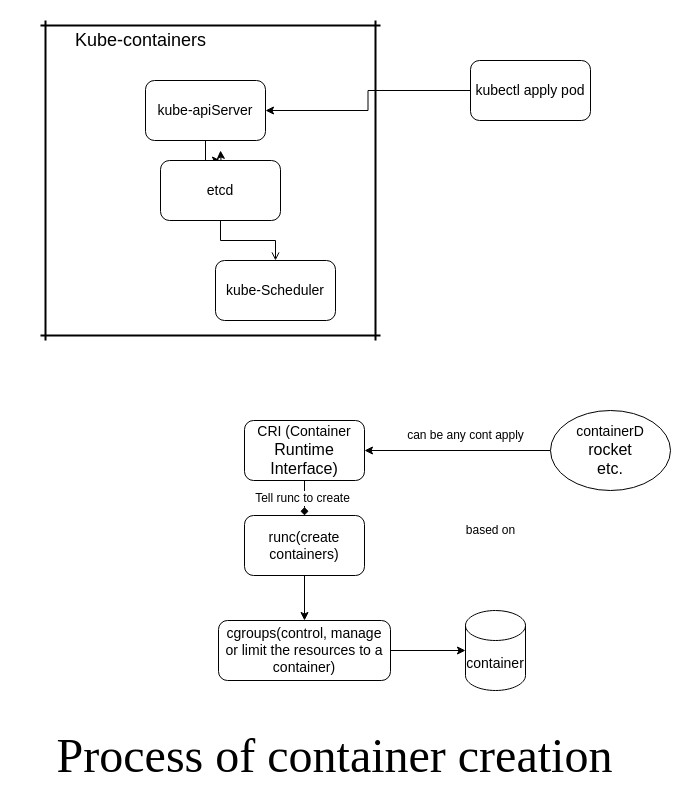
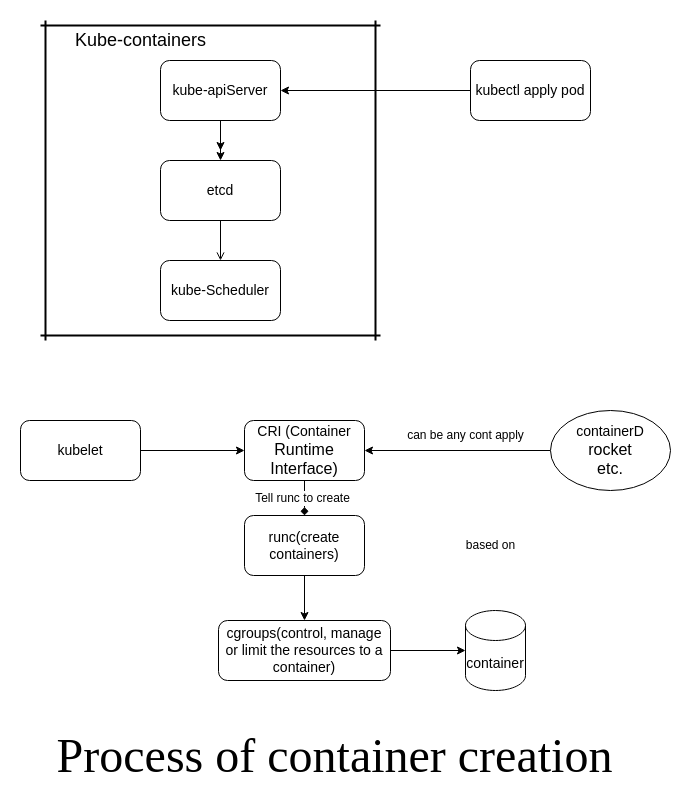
  <mxCell id="0" />
  <mxCell id="1" parent="0" />
  <mxCell id="2" style="edgeStyle=orthogonalEdgeStyle;rounded=0;orthogonalLoop=1;jettySize=auto;html=1;" edge="1" parent="1" source="4"><mxGeometry relative="1" as="geometry"><mxPoint x="220" y="150" as="targetPoint" /></mxGeometry></mxCell>
  <mxCell id="3" style="edgeStyle=orthogonalEdgeStyle;rounded=0;orthogonalLoop=1;jettySize=auto;html=1;" edge="1" parent="1" source="4" target="6"><mxGeometry relative="1" as="geometry" /></mxCell>
- <mxCell id="4" value="&lt;font style=&quot;font-size: 14px;&quot;&gt;kube-apiServer&lt;/font&gt;" style="rounded=1;whiteSpace=wrap;html=1;" vertex="1" parent="1"><mxGeometry x="145" y="80" width="120" height="60" as="geometry" /></mxCell>
+ <mxCell id="4" value="&lt;font style=&quot;font-size: 14px;&quot;&gt;kube-apiServer&lt;/font&gt;" style="rounded=1;whiteSpace=wrap;html=1;" vertex="1" parent="1"><mxGeometry x="160" y="60" width="120" height="60" as="geometry" /></mxCell>
  <mxCell id="5" style="edgeStyle=orthogonalEdgeStyle;rounded=0;orthogonalLoop=1;jettySize=auto;html=1;entryX=0.5;entryY=0;entryDx=0;entryDy=0;endArrow=open;" edge="1" parent="1" source="6" target="7"><mxGeometry relative="1" as="geometry" /></mxCell>
  <mxCell id="6" value="&lt;font style=&quot;font-size: 14px;&quot;&gt;etcd&lt;/font&gt;" style="rounded=1;whiteSpace=wrap;html=1;" vertex="1" parent="1"><mxGeometry x="160" y="160" width="120" height="60" as="geometry" /></mxCell>
- <mxCell id="7" value="&lt;font style=&quot;font-size: 14px;&quot;&gt;kube-Scheduler&lt;/font&gt;" style="rounded=1;whiteSpace=wrap;html=1;" vertex="1" parent="1"><mxGeometry x="215" y="260" width="120" height="60" as="geometry" /></mxCell>
+ <mxCell id="7" value="&lt;font style=&quot;font-size: 14px;&quot;&gt;kube-Scheduler&lt;/font&gt;" style="rounded=1;whiteSpace=wrap;html=1;" vertex="1" parent="1"><mxGeometry x="160" y="260" width="120" height="60" as="geometry" /></mxCell>
  <mxCell id="8" value="&lt;font style=&quot;font-size: 18px;&quot;&gt;Kube-containers&lt;/font&gt;" style="text;html=1;align=center;verticalAlign=middle;resizable=0;points=[];autosize=1;strokeColor=none;fillColor=none;" vertex="1" parent="1"><mxGeometry x="40" y="20" width="200" height="40" as="geometry" /></mxCell>
  <mxCell id="9" value="" style="line;strokeWidth=2;direction=south;html=1;" vertex="1" parent="1"><mxGeometry x="40" y="20" width="10" height="320" as="geometry" /></mxCell>
  <mxCell id="10" value="" style="line;strokeWidth=2;html=1;" vertex="1" parent="1"><mxGeometry x="40" y="330" width="340" height="10" as="geometry" /></mxCell>
  <mxCell id="11" value="" style="line;strokeWidth=2;direction=south;html=1;" vertex="1" parent="1"><mxGeometry x="370" y="20" width="10" height="320" as="geometry" /></mxCell>
  <mxCell id="12" value="" style="line;strokeWidth=2;html=1;" vertex="1" parent="1"><mxGeometry x="40" y="20" width="340" height="10" as="geometry" /></mxCell>
  <mxCell id="13" style="edgeStyle=orthogonalEdgeStyle;rounded=0;orthogonalLoop=1;jettySize=auto;html=1;entryX=1;entryY=0.5;entryDx=0;entryDy=0;" edge="1" parent="1" source="14" target="4"><mxGeometry relative="1" as="geometry" /></mxCell>
  <mxCell id="14" value="&lt;font style=&quot;font-size: 14px;&quot;&gt;kubectl apply pod&lt;/font&gt;" style="rounded=1;whiteSpace=wrap;html=1;" vertex="1" parent="1"><mxGeometry x="470" y="60" width="120" height="60" as="geometry" /></mxCell>
+ <mxCell id="15" value="" style="edgeStyle=orthogonalEdgeStyle;rounded=0;orthogonalLoop=1;jettySize=auto;html=1;" edge="1" parent="1" source="16" target="19"><mxGeometry relative="1" as="geometry" /></mxCell>
+ <mxCell id="16" value="&lt;font style=&quot;font-size: 14px;&quot;&gt;kubelet&lt;/font&gt;" style="rounded=1;whiteSpace=wrap;html=1;" vertex="1" parent="1"><mxGeometry x="20" y="420" width="120" height="60" as="geometry" /></mxCell>
  <mxCell id="17" value="" style="edgeStyle=orthogonalEdgeStyle;rounded=0;orthogonalLoop=1;jettySize=auto;html=1;endArrow=diamond;" edge="1" parent="1" source="19" target="21"><mxGeometry relative="1" as="geometry" /></mxCell>
  <mxCell id="18" value="&lt;font style=&quot;font-size: 12px;&quot;&gt;Tell runc to create&lt;/font&gt;" style="edgeLabel;html=1;align=center;verticalAlign=middle;resizable=0;points=[];" vertex="1" connectable="0" parent="17"><mxGeometry x="0.2" y="-3" relative="1" as="geometry"><mxPoint as="offset" /></mxGeometry></mxCell>
  <mxCell id="19" value="&lt;font style=&quot;font-size: 14px;&quot;&gt;CRI (Container&lt;/font&gt;&lt;div&gt;&lt;span style=&quot;background-color: initial;&quot;&gt;&lt;font size=&quot;3&quot;&gt;Runtime Interface)&lt;/font&gt;&lt;/span&gt;&lt;/div&gt;" style="rounded=1;whiteSpace=wrap;html=1;" vertex="1" parent="1"><mxGeometry x="244" y="420" width="120" height="60" as="geometry" /></mxCell>
  <mxCell id="20" value="" style="edgeStyle=orthogonalEdgeStyle;rounded=0;orthogonalLoop=1;jettySize=auto;html=1;" edge="1" parent="1" source="21" target="27"><mxGeometry relative="1" as="geometry" /></mxCell>
  <mxCell id="21" value="&lt;font style=&quot;font-size: 14px;&quot;&gt;runc(create containers)&lt;/font&gt;" style="rounded=1;whiteSpace=wrap;html=1;" vertex="1" parent="1"><mxGeometry x="244" y="515" width="120" height="60" as="geometry" /></mxCell>
- <mxCell id="22" value="based on" style="text;html=1;align=center;verticalAlign=middle;resizable=0;points=[];autosize=1;strokeColor=none;fillColor=none;" vertex="1" parent="1"><mxGeometry x="455" y="515" width="70" height="30" as="geometry" /></mxCell>
+ <mxCell id="22" value="based on" style="text;html=1;align=center;verticalAlign=middle;resizable=0;points=[];autosize=1;strokeColor=none;fillColor=none;" vertex="1" parent="1"><mxGeometry x="455" y="530" width="70" height="30" as="geometry" /></mxCell>
  <mxCell id="23" value="" style="edgeStyle=orthogonalEdgeStyle;rounded=0;orthogonalLoop=1;jettySize=auto;html=1;" edge="1" parent="1" source="24" target="19"><mxGeometry relative="1" as="geometry" /></mxCell>
  <mxCell id="24" value="&lt;font style=&quot;font-size: 14px;&quot;&gt;containerD&lt;/font&gt;&lt;div&gt;&lt;font size=&quot;3&quot;&gt;rocket&lt;/font&gt;&lt;/div&gt;&lt;div&gt;&lt;font size=&quot;3&quot;&gt;etc.&lt;/font&gt;&lt;/div&gt;" style="ellipse;whiteSpace=wrap;html=1;" vertex="1" parent="1"><mxGeometry x="550" y="410" width="120" height="80" as="geometry" /></mxCell>
  <mxCell id="25" value="can be any cont apply" style="text;html=1;align=center;verticalAlign=middle;resizable=0;points=[];autosize=1;strokeColor=none;fillColor=none;" vertex="1" parent="1"><mxGeometry x="390" y="420" width="150" height="30" as="geometry" /></mxCell>
  <mxCell id="26" value="" style="edgeStyle=orthogonalEdgeStyle;rounded=0;orthogonalLoop=1;jettySize=auto;html=1;" edge="1" parent="1" source="27" target="29"><mxGeometry relative="1" as="geometry" /></mxCell>
  <mxCell id="27" value="&lt;font style=&quot;font-size: 14px;&quot;&gt;cgroups(control, manage or limit the resources to a container)&lt;/font&gt;" style="rounded=1;whiteSpace=wrap;html=1;" vertex="1" parent="1"><mxGeometry x="218" y="620" width="172" height="60" as="geometry" /></mxCell>
  <mxCell id="28" value="&lt;font face=&quot;Garamond&quot; style=&quot;font-size: 48px;&quot;&gt;Process of container creation&amp;nbsp;&lt;/font&gt;" style="text;html=1;align=center;verticalAlign=middle;resizable=0;points=[];autosize=1;strokeColor=none;fillColor=none;" vertex="1" parent="1"><mxGeometry x="50" y="720" width="580" height="70" as="geometry" /></mxCell>
  <mxCell id="29" value="&lt;font style=&quot;font-size: 14px;&quot;&gt;container&lt;/font&gt;" style="shape=cylinder3;whiteSpace=wrap;html=1;boundedLbl=1;backgroundOutline=1;size=15;" vertex="1" parent="1"><mxGeometry x="465" y="610" width="60" height="80" as="geometry" /></mxCell>
